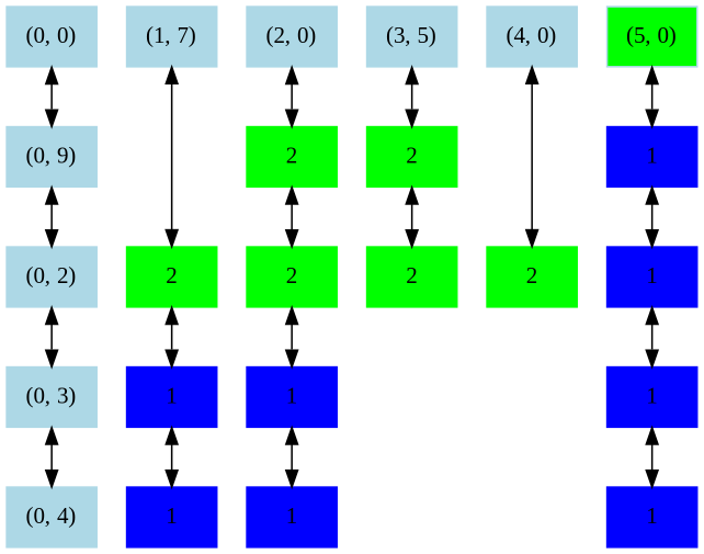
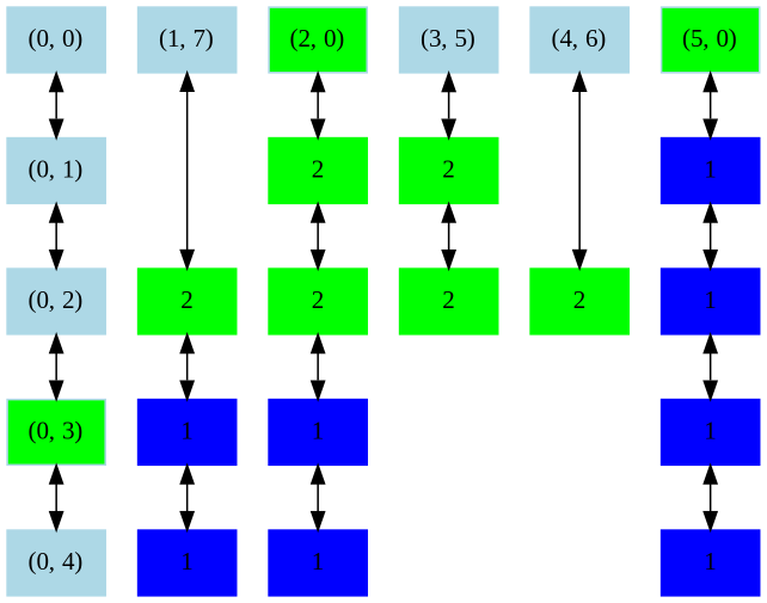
  digraph {
    fontname="Liberation Serif"
    node [color=lightblue fontname="Liberation Serif" shape=box style=filled]
    edge [dir=both fontname="Liberation Serif"]
    n1 [label="(0, 0)"]
    n2 [label="(1, 7)"]
-   n3 [label="(2, 0)"]
+   n3 [label="(2, 0)" fillcolor=green]
    n4 [label="(3, 5)"]
-   n5 [label="(4, 0)"]
+   n5 [label="(4, 6)"]
    n6 [fillcolor=green label="(5, 0)"]
-   n7 [label="(0, 9)"]
+   n7 [label="(0, 1)"]
    n8 [color=green label=2]
    n9 [color=green label=2]
    n10 [color=blue label=1]
    n11 [label="(0, 2)"]
    n12 [color=green label=2]
    n13 [color=green label=2]
    n14 [color=green label=2]
    n15 [color=green label=2]
    n16 [color=blue label=1]
-   n17 [label="(0, 3)"]
+   n17 [label="(0, 3)" fillcolor=green]
    n18 [color=blue label=1]
    n19 [color=blue label=1]
    n20 [color=blue label=1]
    n21 [label="(0, 4)"]
    n22 [color=blue label=1]
    n23 [color=blue label=1]
    n24 [color=blue label=1]
    subgraph sub_1 {
      rank=same
      n1
      n2
      n3
      n4
      n5
      n6
    }
    subgraph sub_2 {
      rank=same
      n7
      n8
      n9
      n10
    }
    subgraph sub_3 {
      rank=same
      n11
      n12
      n13
      n14
      n15
      n16
    }
    subgraph sub_4 {
      rank=same
      n17
      n18
      n19
      n20
    }
    subgraph sub_5 {
      rank=same
      n21
      n22
      n23
      n24
    }
    n1 -> n7
    n2 -> n12
    n3 -> n8
    n4 -> n9
    n5 -> n15
    n6 -> n10
    n7 -> n11
    n8 -> n13
    n9 -> n14
    n10 -> n16
    n11 -> n17
    n12 -> n18
    n13 -> n19
    n16 -> n20
    n17 -> n21
    n18 -> n22
    n19 -> n23
    n20 -> n24
  }
